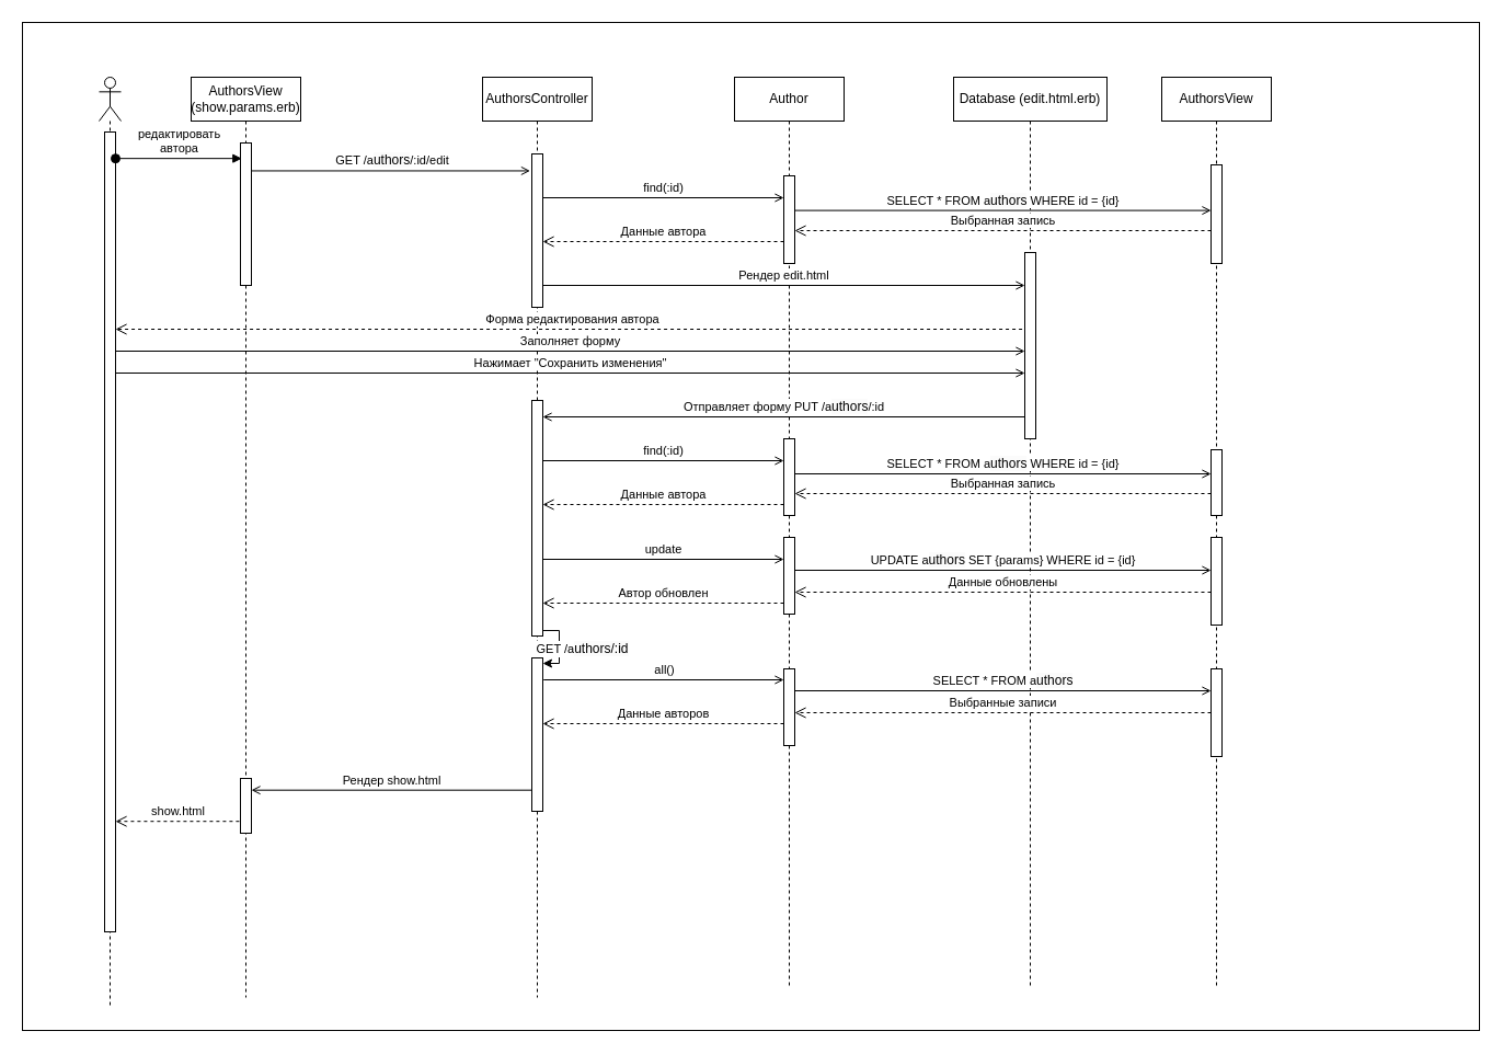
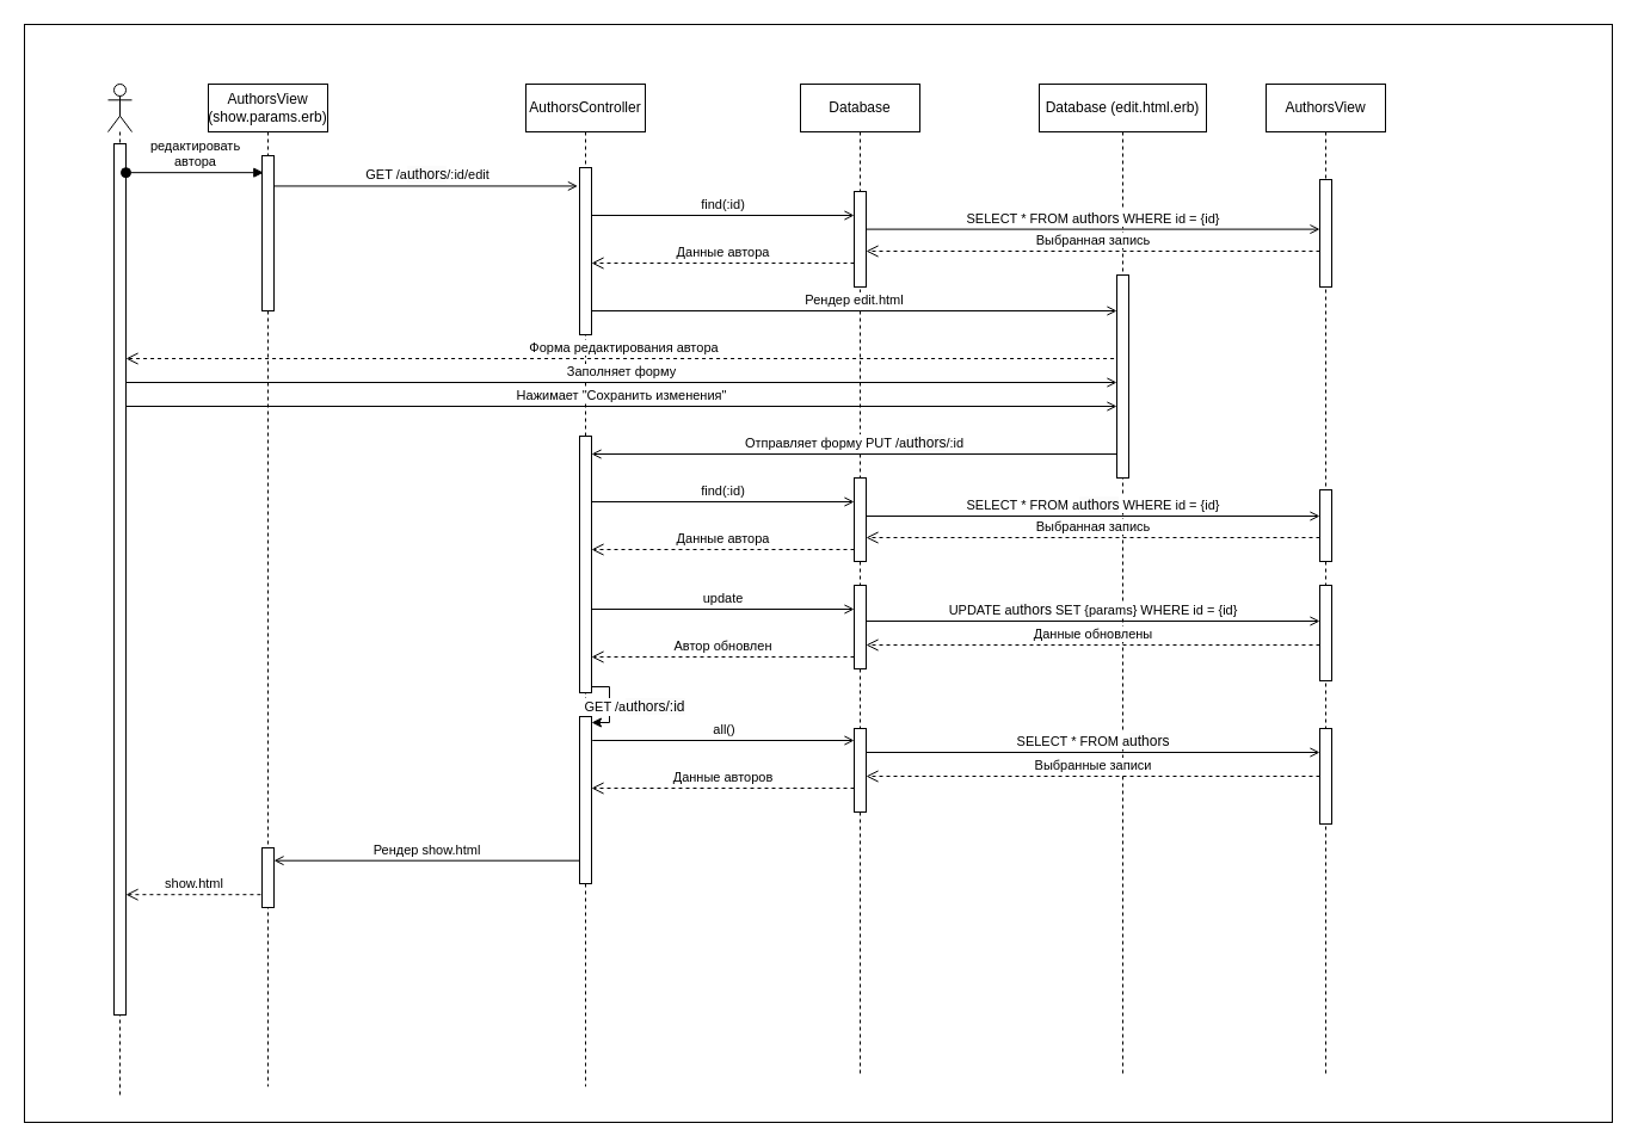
  <mxCell id="0" />
  <mxCell id="1" parent="0" />
  <mxCell id="2" value="" style="rounded=0;whiteSpace=wrap;html=1;" parent="1" vertex="1"><mxGeometry x="20" width="1330" height="920" as="geometry" y="20" /></mxCell>
  <mxCell id="3" value="" style="shape=umlLifeline;perimeter=lifelinePerimeter;whiteSpace=wrap;html=1;container=1;dropTarget=0;collapsible=0;recursiveResize=0;outlineConnect=0;portConstraint=eastwest;newEdgeStyle={&quot;curved&quot;:0,&quot;rounded&quot;:0};participant=umlActor;" parent="1" vertex="1"><mxGeometry x="90" y="70" width="20" height="850" as="geometry" /></mxCell>
  <mxCell id="4" value="" style="html=1;points=[[0,0,0,0,5],[0,1,0,0,-5],[1,0,0,0,5],[1,1,0,0,-5]];perimeter=orthogonalPerimeter;outlineConnect=0;targetShapes=umlLifeline;portConstraint=eastwest;newEdgeStyle={&quot;curved&quot;:0,&quot;rounded&quot;:0};" parent="3" vertex="1"><mxGeometry x="5" y="50" width="10" height="730" as="geometry" /></mxCell>
  <mxCell id="5" value="редактировать&lt;div&gt;автора&lt;/div&gt;" style="html=1;verticalAlign=bottom;startArrow=oval;startFill=1;endArrow=block;startSize=8;curved=0;rounded=0;entryX=0.13;entryY=0.109;entryDx=0;entryDy=0;entryPerimeter=0;" parent="1" source="4" target="7" edge="1"><mxGeometry width="60" relative="1" as="geometry"><mxPoint x="110" y="150" as="sourcePoint" /><mxPoint x="224" y="150" as="targetPoint" /></mxGeometry></mxCell>
  <mxCell id="6" value="AuthorsView (show.params.erb)" style="shape=umlLifeline;perimeter=lifelinePerimeter;whiteSpace=wrap;html=1;container=1;dropTarget=0;collapsible=0;recursiveResize=0;outlineConnect=0;portConstraint=eastwest;newEdgeStyle={&quot;curved&quot;:0,&quot;rounded&quot;:0};" parent="1" vertex="1"><mxGeometry x="174" y="70" width="100" height="840" as="geometry" /></mxCell>
  <mxCell id="7" value="" style="html=1;points=[[0,0,0,0,5],[0,1,0,0,-5],[1,0,0,0,5],[1,1,0,0,-5]];perimeter=orthogonalPerimeter;outlineConnect=0;targetShapes=umlLifeline;portConstraint=eastwest;newEdgeStyle={&quot;curved&quot;:0,&quot;rounded&quot;:0};" parent="6" vertex="1"><mxGeometry x="45" y="60" width="10" height="130" as="geometry" /></mxCell>
  <mxCell id="8" value="" style="html=1;points=[[0,0,0,0,5],[0,1,0,0,-5],[1,0,0,0,5],[1,1,0,0,-5]];perimeter=orthogonalPerimeter;outlineConnect=0;targetShapes=umlLifeline;portConstraint=eastwest;newEdgeStyle={&quot;curved&quot;:0,&quot;rounded&quot;:0};" parent="6" vertex="1"><mxGeometry x="45" y="640" width="10" height="50" as="geometry" /></mxCell>
  <mxCell id="9" value="&amp;nbsp;GET /a&lt;span style=&quot;font-size: 12px; text-wrap: wrap; background-color: rgb(251, 251, 251);&quot;&gt;uthors&lt;/span&gt;/:id/edit" style="html=1;verticalAlign=bottom;endArrow=open;curved=0;rounded=0;endFill=0;entryX=-0.157;entryY=0.159;entryDx=0;entryDy=0;entryPerimeter=0;" parent="1" source="7" edge="1"><mxGeometry relative="1" as="geometry"><mxPoint x="229" y="150" as="sourcePoint" /><mxPoint x="483.43" y="155.44" as="targetPoint" /></mxGeometry></mxCell>
  <mxCell id="10" value="AuthorsController" style="shape=umlLifeline;perimeter=lifelinePerimeter;whiteSpace=wrap;html=1;container=1;dropTarget=0;collapsible=0;recursiveResize=0;outlineConnect=0;portConstraint=eastwest;newEdgeStyle={&quot;curved&quot;:0,&quot;rounded&quot;:0};" parent="1" vertex="1"><mxGeometry x="440" y="70" width="100" height="840" as="geometry" /></mxCell>
  <mxCell id="11" value="" style="html=1;points=[[0,0,0,0,5],[0,1,0,0,-5],[1,0,0,0,5],[1,1,0,0,-5]];perimeter=orthogonalPerimeter;outlineConnect=0;targetShapes=umlLifeline;portConstraint=eastwest;newEdgeStyle={&quot;curved&quot;:0,&quot;rounded&quot;:0};" parent="10" vertex="1"><mxGeometry x="45" y="70" width="10" height="140" as="geometry" /></mxCell>
  <mxCell id="12" value="" style="html=1;points=[[0,0,0,0,5],[0,1,0,0,-5],[1,0,0,0,5],[1,1,0,0,-5]];perimeter=orthogonalPerimeter;outlineConnect=0;targetShapes=umlLifeline;portConstraint=eastwest;newEdgeStyle={&quot;curved&quot;:0,&quot;rounded&quot;:0};" parent="10" vertex="1"><mxGeometry x="45" y="295" width="10" height="215" as="geometry" /></mxCell>
  <mxCell id="13" value="" style="html=1;points=[[0,0,0,0,5],[0,1,0,0,-5],[1,0,0,0,5],[1,1,0,0,-5]];perimeter=orthogonalPerimeter;outlineConnect=0;targetShapes=umlLifeline;portConstraint=eastwest;newEdgeStyle={&quot;curved&quot;:0,&quot;rounded&quot;:0};" parent="10" vertex="1"><mxGeometry x="45" y="530" width="10" height="140" as="geometry" /></mxCell>
  <mxCell id="14" style="edgeStyle=orthogonalEdgeStyle;rounded=0;orthogonalLoop=1;jettySize=auto;html=1;curved=0;exitX=1;exitY=1;exitDx=0;exitDy=-5;exitPerimeter=0;entryX=1;entryY=0;entryDx=0;entryDy=5;entryPerimeter=0;" parent="10" source="12" target="13" edge="1"><mxGeometry relative="1" as="geometry"><Array as="points"><mxPoint x="70" y="505" /><mxPoint x="70" y="535" /></Array></mxGeometry></mxCell>
  <mxCell id="15" value="GET /a&lt;span style=&quot;font-size: 12px; text-wrap: wrap; background-color: rgb(251, 251, 251);&quot;&gt;uthors/:id&lt;/span&gt;" style="edgeLabel;html=1;align=center;verticalAlign=middle;resizable=0;points=[];" parent="14" vertex="1" connectable="0"><mxGeometry x="0.023" y="-1" relative="1" as="geometry"><mxPoint x="21" as="offset" /></mxGeometry></mxCell>
- <mxCell id="16" value="Author" style="shape=umlLifeline;perimeter=lifelinePerimeter;whiteSpace=wrap;html=1;container=1;dropTarget=0;collapsible=0;recursiveResize=0;outlineConnect=0;portConstraint=eastwest;newEdgeStyle={&quot;curved&quot;:0,&quot;rounded&quot;:0};" parent="1" vertex="1"><mxGeometry x="670" y="70" width="100" height="830" as="geometry" /></mxCell>
+ <mxCell id="16" value="Database" style="shape=umlLifeline;perimeter=lifelinePerimeter;whiteSpace=wrap;html=1;container=1;dropTarget=0;collapsible=0;recursiveResize=0;outlineConnect=0;portConstraint=eastwest;newEdgeStyle={&quot;curved&quot;:0,&quot;rounded&quot;:0};" parent="1" vertex="1"><mxGeometry x="670" y="70" width="100" height="830" as="geometry" /></mxCell>
  <mxCell id="17" value="" style="html=1;points=[[0,0,0,0,5],[0,1,0,0,-5],[1,0,0,0,5],[1,1,0,0,-5]];perimeter=orthogonalPerimeter;outlineConnect=0;targetShapes=umlLifeline;portConstraint=eastwest;newEdgeStyle={&quot;curved&quot;:0,&quot;rounded&quot;:0};" parent="16" vertex="1"><mxGeometry x="45" y="90" width="10" height="80" as="geometry" /></mxCell>
  <mxCell id="18" value="" style="html=1;points=[[0,0,0,0,5],[0,1,0,0,-5],[1,0,0,0,5],[1,1,0,0,-5]];perimeter=orthogonalPerimeter;outlineConnect=0;targetShapes=umlLifeline;portConstraint=eastwest;newEdgeStyle={&quot;curved&quot;:0,&quot;rounded&quot;:0};" parent="16" vertex="1"><mxGeometry x="45" y="420" width="10" height="70" as="geometry" /></mxCell>
  <mxCell id="19" value="" style="html=1;points=[[0,0,0,0,5],[0,1,0,0,-5],[1,0,0,0,5],[1,1,0,0,-5]];perimeter=orthogonalPerimeter;outlineConnect=0;targetShapes=umlLifeline;portConstraint=eastwest;newEdgeStyle={&quot;curved&quot;:0,&quot;rounded&quot;:0};" parent="16" vertex="1"><mxGeometry x="45" y="540" width="10" height="70" as="geometry" /></mxCell>
  <mxCell id="20" value="Форма редактирования автора" style="html=1;verticalAlign=bottom;endArrow=open;dashed=1;endSize=8;curved=0;rounded=0;exitX=-0.141;exitY=0.724;exitDx=0;exitDy=0;exitPerimeter=0;" parent="1" target="4" edge="1"><mxGeometry relative="1" as="geometry"><mxPoint x="938.59" y="300" as="sourcePoint" /><mxPoint x="110" y="300" as="targetPoint" /></mxGeometry></mxCell>
  <mxCell id="21" value="Database (edit.html.erb)" style="shape=umlLifeline;perimeter=lifelinePerimeter;whiteSpace=wrap;html=1;container=1;dropTarget=0;collapsible=0;recursiveResize=0;outlineConnect=0;portConstraint=eastwest;newEdgeStyle={&quot;curved&quot;:0,&quot;rounded&quot;:0};" parent="1" vertex="1"><mxGeometry x="870" y="70" width="140" height="830" as="geometry" /></mxCell>
  <mxCell id="22" value="" style="html=1;points=[[0,0,0,0,5],[0,1,0,0,-5],[1,0,0,0,5],[1,1,0,0,-5]];perimeter=orthogonalPerimeter;outlineConnect=0;targetShapes=umlLifeline;portConstraint=eastwest;newEdgeStyle={&quot;curved&quot;:0,&quot;rounded&quot;:0};" parent="21" vertex="1"><mxGeometry x="65" y="160" width="10" height="170" as="geometry" /></mxCell>
  <mxCell id="23" value="find(:id)" style="html=1;verticalAlign=bottom;endArrow=open;curved=0;rounded=0;endFill=0;" parent="1" edge="1"><mxGeometry relative="1" as="geometry"><mxPoint x="495" y="180" as="sourcePoint" /><mxPoint x="715" y="180" as="targetPoint" /></mxGeometry></mxCell>
  <mxCell id="24" value="Данные автора" style="html=1;verticalAlign=bottom;endArrow=open;dashed=1;endSize=8;curved=0;rounded=0;" parent="1" edge="1"><mxGeometry relative="1" as="geometry"><mxPoint x="715" y="220" as="sourcePoint" /><mxPoint x="495" y="220" as="targetPoint" /></mxGeometry></mxCell>
  <mxCell id="25" value="Рендер edit.html" style="html=1;verticalAlign=bottom;endArrow=open;curved=0;rounded=0;endFill=0;" parent="1" edge="1"><mxGeometry relative="1" as="geometry"><mxPoint x="495" y="260" as="sourcePoint" /><mxPoint x="935" y="260" as="targetPoint" /></mxGeometry></mxCell>
  <mxCell id="26" value="AuthorsView" style="shape=umlLifeline;perimeter=lifelinePerimeter;whiteSpace=wrap;html=1;container=1;dropTarget=0;collapsible=0;recursiveResize=0;outlineConnect=0;portConstraint=eastwest;newEdgeStyle={&quot;curved&quot;:0,&quot;rounded&quot;:0};" parent="1" vertex="1"><mxGeometry x="1060" y="70" width="100" height="830" as="geometry" /></mxCell>
  <mxCell id="27" value="" style="html=1;points=[[0,0,0,0,5],[0,1,0,0,-5],[1,0,0,0,5],[1,1,0,0,-5]];perimeter=orthogonalPerimeter;outlineConnect=0;targetShapes=umlLifeline;portConstraint=eastwest;newEdgeStyle={&quot;curved&quot;:0,&quot;rounded&quot;:0};" parent="26" vertex="1"><mxGeometry x="45" y="420" width="10" height="80" as="geometry" /></mxCell>
  <mxCell id="28" value="" style="html=1;points=[[0,0,0,0,5],[0,1,0,0,-5],[1,0,0,0,5],[1,1,0,0,-5]];perimeter=orthogonalPerimeter;outlineConnect=0;targetShapes=umlLifeline;portConstraint=eastwest;newEdgeStyle={&quot;curved&quot;:0,&quot;rounded&quot;:0};" parent="26" vertex="1"><mxGeometry x="45" y="80" width="10" height="90" as="geometry" /></mxCell>
  <mxCell id="29" value="" style="html=1;points=[[0,0,0,0,5],[0,1,0,0,-5],[1,0,0,0,5],[1,1,0,0,-5]];perimeter=orthogonalPerimeter;outlineConnect=0;targetShapes=umlLifeline;portConstraint=eastwest;newEdgeStyle={&quot;curved&quot;:0,&quot;rounded&quot;:0};" parent="26" vertex="1"><mxGeometry x="45" y="540" width="10" height="80" as="geometry" /></mxCell>
  <mxCell id="30" value="" style="html=1;points=[[0,0,0,0,5],[0,1,0,0,-5],[1,0,0,0,5],[1,1,0,0,-5]];perimeter=orthogonalPerimeter;outlineConnect=0;targetShapes=umlLifeline;portConstraint=eastwest;newEdgeStyle={&quot;curved&quot;:0,&quot;rounded&quot;:0};" parent="26" vertex="1"><mxGeometry x="45" y="340" width="10" height="60" as="geometry" /></mxCell>
  <mxCell id="31" value="Заполняет форму" style="html=1;verticalAlign=bottom;endArrow=open;curved=0;rounded=0;endFill=0;" parent="1" edge="1"><mxGeometry relative="1" as="geometry"><mxPoint x="105" y="320" as="sourcePoint" /><mxPoint x="935" y="320" as="targetPoint" /></mxGeometry></mxCell>
  <mxCell id="32" value="Отправляет форму PUT /a&lt;span style=&quot;font-size: 12px; text-wrap: wrap; background-color: rgb(251, 251, 251);&quot;&gt;uthors&lt;/span&gt;/:id" style="html=1;verticalAlign=bottom;endArrow=open;curved=0;rounded=0;endFill=0;" parent="1" edge="1"><mxGeometry relative="1" as="geometry"><mxPoint x="935" y="380" as="sourcePoint" /><mxPoint x="495" y="380" as="targetPoint" /></mxGeometry></mxCell>
  <mxCell id="33" value="" style="html=1;points=[[0,0,0,0,5],[0,1,0,0,-5],[1,0,0,0,5],[1,1,0,0,-5]];perimeter=orthogonalPerimeter;outlineConnect=0;targetShapes=umlLifeline;portConstraint=eastwest;newEdgeStyle={&quot;curved&quot;:0,&quot;rounded&quot;:0};" parent="1" vertex="1"><mxGeometry x="715" y="400" width="10" height="70" as="geometry" /></mxCell>
  <mxCell id="34" value="find(:id)" style="html=1;verticalAlign=bottom;endArrow=open;curved=0;rounded=0;endFill=0;" parent="1" edge="1"><mxGeometry relative="1" as="geometry"><mxPoint x="495" y="420" as="sourcePoint" /><mxPoint x="715" y="420" as="targetPoint" /></mxGeometry></mxCell>
  <mxCell id="35" value="Данные автора" style="html=1;verticalAlign=bottom;endArrow=open;dashed=1;endSize=8;curved=0;rounded=0;" parent="1" edge="1"><mxGeometry relative="1" as="geometry"><mxPoint x="715" y="460" as="sourcePoint" /><mxPoint x="495" y="460" as="targetPoint" /></mxGeometry></mxCell>
  <mxCell id="36" value="update" style="html=1;verticalAlign=bottom;endArrow=open;curved=0;rounded=0;endFill=0;" parent="1" edge="1"><mxGeometry relative="1" as="geometry"><mxPoint x="495" y="510" as="sourcePoint" /><mxPoint x="715" y="510" as="targetPoint" /></mxGeometry></mxCell>
  <mxCell id="37" value="UPDATE a&lt;span style=&quot;font-size: 12px; text-wrap: wrap; background-color: rgb(251, 251, 251);&quot;&gt;uthors&lt;/span&gt;&amp;nbsp;SET {params} WHERE id = {id}" style="html=1;verticalAlign=bottom;endArrow=open;curved=0;rounded=0;endFill=0;exitX=1;exitY=0.469;exitDx=0;exitDy=0;exitPerimeter=0;" parent="1" edge="1"><mxGeometry relative="1" as="geometry"><mxPoint x="725" y="520" as="sourcePoint" /><mxPoint x="1105" y="520" as="targetPoint" /></mxGeometry></mxCell>
  <mxCell id="38" value="Данные обновлены" style="html=1;verticalAlign=bottom;endArrow=open;dashed=1;endSize=8;curved=0;rounded=0;" parent="1" edge="1"><mxGeometry relative="1" as="geometry"><mxPoint x="1105" y="540" as="sourcePoint" /><mxPoint x="725" y="540" as="targetPoint" /></mxGeometry></mxCell>
  <mxCell id="39" value="Автор обновлен" style="html=1;verticalAlign=bottom;endArrow=open;dashed=1;endSize=8;curved=0;rounded=0;" parent="1" edge="1"><mxGeometry relative="1" as="geometry"><mxPoint x="715" y="550" as="sourcePoint" /><mxPoint x="495" y="550" as="targetPoint" /></mxGeometry></mxCell>
  <mxCell id="40" value="all()" style="html=1;verticalAlign=bottom;endArrow=open;curved=0;rounded=0;endFill=0;exitX=1.073;exitY=0.305;exitDx=0;exitDy=0;exitPerimeter=0;" parent="1" edge="1"><mxGeometry relative="1" as="geometry"><mxPoint x="495.73" y="620" as="sourcePoint" /><mxPoint x="715" y="620" as="targetPoint" /></mxGeometry></mxCell>
  <mxCell id="41" value="SELECT * FROM a&lt;span style=&quot;font-size: 12px; text-wrap: wrap; background-color: rgb(251, 251, 251);&quot;&gt;uthors&lt;/span&gt;&amp;nbsp;WHERE id = {id}" style="html=1;verticalAlign=bottom;endArrow=open;curved=0;rounded=0;endFill=0;exitX=1.032;exitY=0.395;exitDx=0;exitDy=0;exitPerimeter=0;" parent="1" source="17" target="28" edge="1"><mxGeometry relative="1" as="geometry"><mxPoint x="750" y="180" as="sourcePoint" /><mxPoint x="970" y="180" as="targetPoint" /></mxGeometry></mxCell>
  <mxCell id="42" value="Выбранная запись" style="html=1;verticalAlign=bottom;endArrow=open;dashed=1;endSize=8;curved=0;rounded=0;" parent="1" source="28" edge="1"><mxGeometry relative="1" as="geometry"><mxPoint x="945" y="210" as="sourcePoint" /><mxPoint x="725" y="210" as="targetPoint" /></mxGeometry></mxCell>
  <mxCell id="43" value="SELECT * FROM a&lt;span style=&quot;font-size: 12px; text-wrap: wrap; background-color: rgb(251, 251, 251);&quot;&gt;uthors&lt;/span&gt;" style="html=1;verticalAlign=bottom;endArrow=open;curved=0;rounded=0;endFill=0;exitX=1.032;exitY=0.395;exitDx=0;exitDy=0;exitPerimeter=0;" parent="1" edge="1"><mxGeometry relative="1" as="geometry"><mxPoint x="725" y="630" as="sourcePoint" /><mxPoint x="1105" y="630" as="targetPoint" /></mxGeometry></mxCell>
  <mxCell id="44" value="Выбранные записи" style="html=1;verticalAlign=bottom;endArrow=open;dashed=1;endSize=8;curved=0;rounded=0;" parent="1" edge="1"><mxGeometry relative="1" as="geometry"><mxPoint x="1105" y="650" as="sourcePoint" /><mxPoint x="725" y="650" as="targetPoint" /></mxGeometry></mxCell>
  <mxCell id="45" value="Данные авторов" style="html=1;verticalAlign=bottom;endArrow=open;dashed=1;endSize=8;curved=0;rounded=0;" parent="1" edge="1"><mxGeometry relative="1" as="geometry"><mxPoint x="715" y="660" as="sourcePoint" /><mxPoint x="495" y="660" as="targetPoint" /></mxGeometry></mxCell>
  <mxCell id="46" value="show.html" style="html=1;verticalAlign=bottom;endArrow=open;dashed=1;endSize=8;curved=0;rounded=0;exitX=-0.108;exitY=0.784;exitDx=0;exitDy=0;exitPerimeter=0;" parent="1" source="8" target="4" edge="1"><mxGeometry relative="1" as="geometry"><mxPoint x="1180" y="780" as="sourcePoint" /><mxPoint x="110" y="749" as="targetPoint" /></mxGeometry></mxCell>
  <mxCell id="47" value="Нажимает &quot;Сохранить изменения&quot;" style="html=1;verticalAlign=bottom;endArrow=open;curved=0;rounded=0;endFill=0;" parent="1" edge="1"><mxGeometry relative="1" as="geometry"><mxPoint x="105" y="340" as="sourcePoint" /><mxPoint x="935" y="340" as="targetPoint" /></mxGeometry></mxCell>
  <mxCell id="48" value="SELECT * FROM a&lt;span style=&quot;font-size: 12px; text-wrap: wrap; background-color: rgb(251, 251, 251);&quot;&gt;uthors&lt;/span&gt;&amp;nbsp;WHERE id = {id}" style="html=1;verticalAlign=bottom;endArrow=open;curved=0;rounded=0;endFill=0;exitX=1.032;exitY=0.395;exitDx=0;exitDy=0;exitPerimeter=0;" parent="1" edge="1"><mxGeometry relative="1" as="geometry"><mxPoint x="725" y="432" as="sourcePoint" /><mxPoint x="1105" y="432" as="targetPoint" /></mxGeometry></mxCell>
  <mxCell id="49" value="Выбранная запись" style="html=1;verticalAlign=bottom;endArrow=open;dashed=1;endSize=8;curved=0;rounded=0;" parent="1" edge="1"><mxGeometry relative="1" as="geometry"><mxPoint x="1105" y="450" as="sourcePoint" /><mxPoint x="725" y="450" as="targetPoint" /></mxGeometry></mxCell>
  <mxCell id="50" value="Рендер show.html" style="html=1;verticalAlign=bottom;endArrow=open;curved=0;rounded=0;endFill=0;exitX=0.044;exitY=0.862;exitDx=0;exitDy=0;exitPerimeter=0;" parent="1" source="13" target="8" edge="1"><mxGeometry relative="1" as="geometry"><mxPoint x="500" y="720" as="sourcePoint" /><mxPoint x="1240" y="720" as="targetPoint" /></mxGeometry></mxCell>
